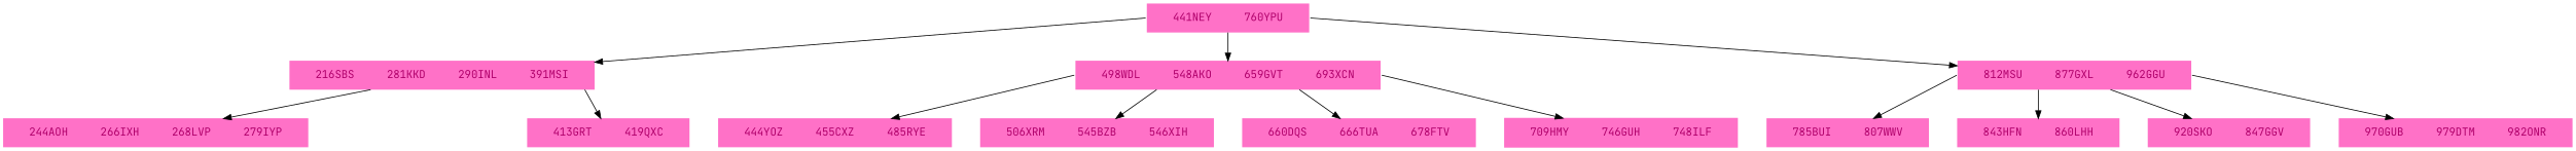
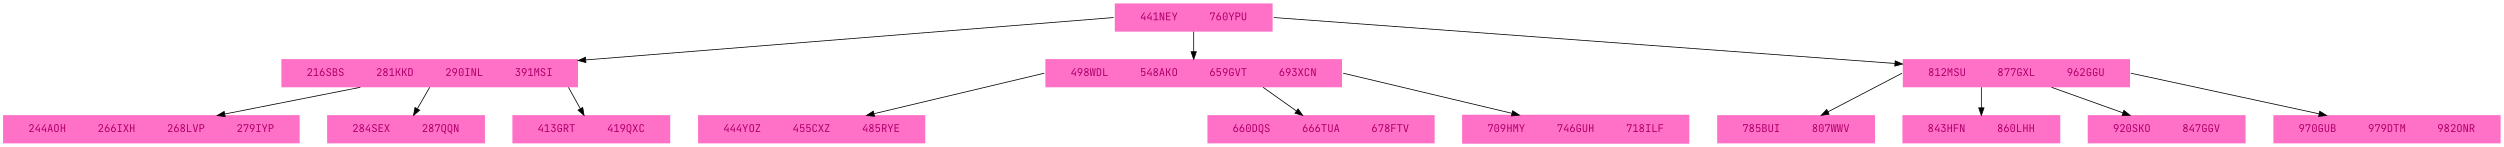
  digraph {
    bgcolor=white
    fontcolor=white
    fontname="JetBrains Mono"
    nodesep=0.5
    splines=false
    node [color=transparent fillcolor="#ff71c7" fontcolor="#af006a" fontname="JetBrains Mono" shape=record style=filled]
    edge [color=black fontcolor=white fontname="JetBrains Mono" tailport=f1]
    n1 [label="<f0>|441NEY|<f1>|760YPU|<f2>" width=1.2]
    n2 [label="<f0>|216SBS|<f1>|281KKD|<f2>|290INL|<f3>|391MSI|<f4>" width=1.2]
    n3 [label="<f0>|498WDL|<f1>|548AKO|<f2>|659GVT|<f3>|693XCN|<f4>" width=1.2]
    n4 [label="<f0>|812MSU|<f1>|877GXL|<f2>|962GGU|<f3>" width=1.2]
    n5 [label="<f0>|244AOH|<f1>|266IXH|<f2>|268LVP|<f3>|279IYP|<f4>" width=1.2]
+   n6 [label="<f0>|284SEX|<f1>|287QQN|<f2>" width=1.2]
    n7 [label="<f0>|413GRT|<f1>|419QXC|<f2>" width=1.2]
    n8 [label="<f0>|444YOZ|<f1>|455CXZ|<f2>|485RYE|<f3>" width=1.2]
-   n9 [label="<f0>|506XRM|<f1>|545BZB|<f2>|546XIH|<f3>" width=1.2]
    n10 [label="<f0>|660DQS|<f1>|666TUA|<f2>|678FTV|<f3>" width=1.2]
-   n11 [label="<f0>|709HMY|<f1>|746GUH|<f2>|748ILF|<f3>" width=1.2]
+   n11 [label="<f0>|709HMY|<f1>|746GUH|<f2>|718ILF|<f3>" width=1.2]
    n12 [label="<f0>|785BUI|<f1>|807WWV|<f2>" width=1.2]
    n13 [label="<f0>|843HFN|<f1>|860LHH|<f2>" width=1.2]
    n14 [label="<f0>|920SKO|<f1>|847GGV|<f2>" width=1.2]
    n15 [label="<f0>|970GUB|<f1>|979DTM|<f2>|982ONR|<f3>" width=1.2]
    n1 -> n2 [tailport=f0]
    n1 -> n3
    n1 -> n4 [tailport=f2]
    n2 -> n5
+   n2 -> n6 [tailport=f2]
    n2 -> n7 [tailport=f4]
    n3 -> n8 [tailport=f0]
-   n3 -> n9
    n3 -> n10 [tailport=f3]
    n3 -> n11 [tailport=f4]
    n4 -> n12 [tailport=f0]
    n4 -> n13
    n4 -> n14 [tailport=f2]
    n4 -> n15 [tailport=f3]
  }
